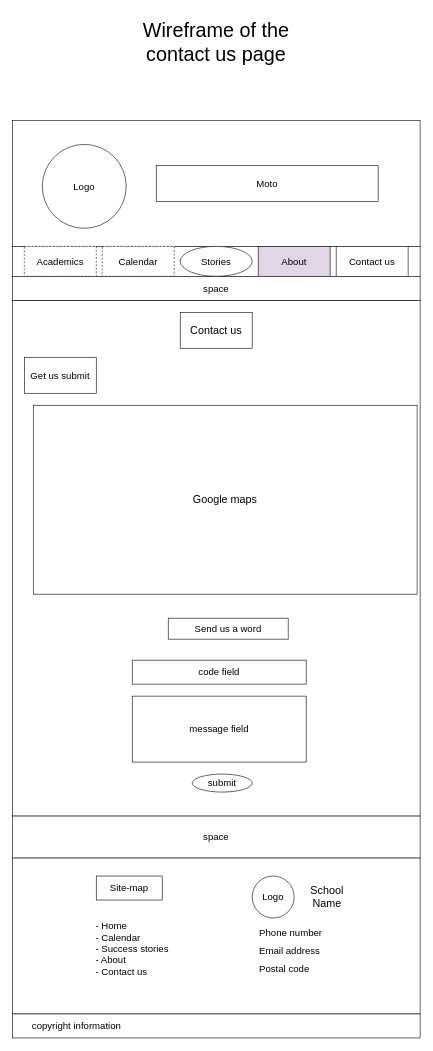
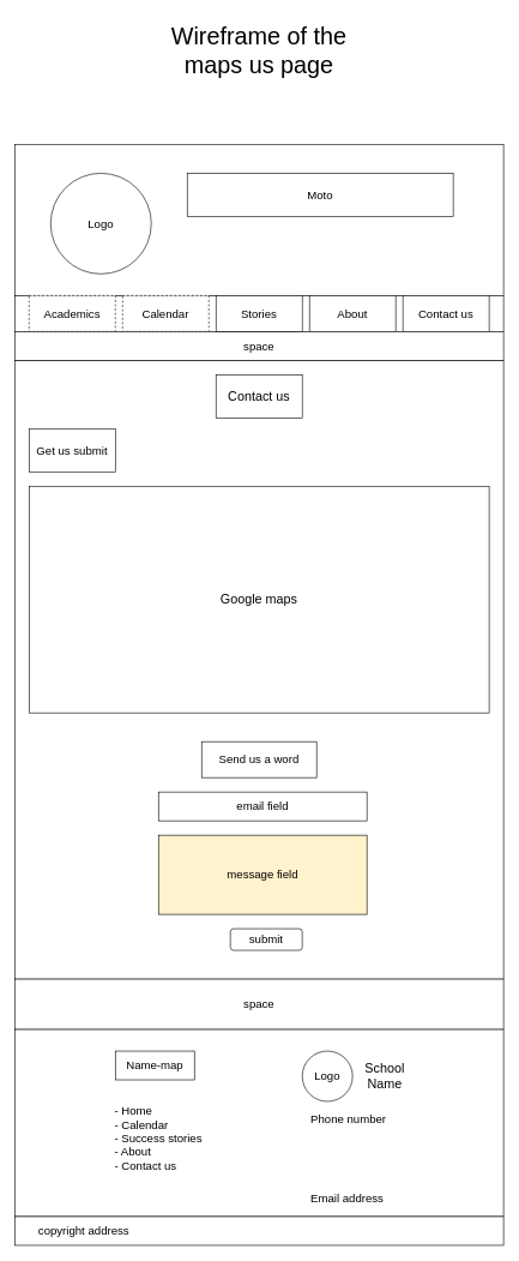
  <mxCell id="0" />
  <mxCell id="1" parent="0" />
  <mxCell id="2" value="" style="rounded=0;whiteSpace=wrap;html=1;strokeWidth=1;fontSize=18;" parent="1" vertex="1"><mxGeometry x="20" y="500" width="680" height="860" as="geometry" /></mxCell>
- <mxCell id="3" value="&lt;font style=&quot;font-size: 33px;&quot;&gt;Wireframe of the contact us page&lt;/font&gt;" style="text;html=1;strokeColor=none;fillColor=none;align=center;verticalAlign=middle;whiteSpace=wrap;rounded=0;fontSize=16;" parent="1" vertex="1"><mxGeometry x="200" y="20" width="320" height="100" as="geometry" /></mxCell>
+ <mxCell id="3" value="&lt;font style=&quot;font-size: 33px;&quot;&gt;Wireframe of the maps us page&lt;/font&gt;" style="text;html=1;strokeColor=none;fillColor=none;align=center;verticalAlign=middle;whiteSpace=wrap;rounded=0;fontSize=16;" parent="1" vertex="1"><mxGeometry x="200" y="20" width="320" height="100" as="geometry" /></mxCell>
  <mxCell id="4" value="" style="rounded=0;whiteSpace=wrap;html=1;" parent="1" vertex="1"><mxGeometry x="20" y="200" width="680" height="210" as="geometry" /></mxCell>
  <mxCell id="5" value="&lt;font style=&quot;font-size: 16px;&quot;&gt;Logo&lt;/font&gt;" style="ellipse;whiteSpace=wrap;html=1;aspect=fixed;" parent="1" vertex="1"><mxGeometry x="70" y="240" width="140" height="140" as="geometry" /></mxCell>
- <mxCell id="6" value="Moto" style="rounded=0;whiteSpace=wrap;html=1;fontSize=16;" parent="1" vertex="1"><mxGeometry x="260" y="275" width="370" height="60" as="geometry" /></mxCell>
+ <mxCell id="6" value="Moto" style="rounded=0;whiteSpace=wrap;html=1;fontSize=16;" parent="1" vertex="1"><mxGeometry x="260" y="240" width="370" height="60" as="geometry" /></mxCell>
  <mxCell id="7" value="" style="rounded=0;whiteSpace=wrap;html=1;fontSize=16;" parent="1" vertex="1"><mxGeometry x="20" y="410" width="680" height="50" as="geometry" /></mxCell>
  <mxCell id="8" value="Academics" style="rounded=0;whiteSpace=wrap;html=1;fontSize=16;dashed=1;" parent="1" vertex="1"><mxGeometry x="40" y="410" width="120" height="50" as="geometry" /></mxCell>
  <mxCell id="9" value="Calendar" style="rounded=0;whiteSpace=wrap;html=1;fontSize=16;dashed=1;" parent="1" vertex="1"><mxGeometry x="170" y="410" width="120" height="50" as="geometry" /></mxCell>
- <mxCell id="10" value="About" style="rounded=0;whiteSpace=wrap;html=1;fontSize=16;fillColor=#e1d5e7;" parent="1" vertex="1"><mxGeometry x="430" y="410" width="120" height="50" as="geometry" /></mxCell>
+ <mxCell id="10" value="About" style="rounded=0;whiteSpace=wrap;html=1;fontSize=16;" parent="1" vertex="1"><mxGeometry x="430" y="410" width="120" height="50" as="geometry" /></mxCell>
  <mxCell id="11" value="Contact us" style="rounded=0;whiteSpace=wrap;html=1;fontSize=16;" parent="1" vertex="1"><mxGeometry x="560" y="410" width="120" height="50" as="geometry" /></mxCell>
  <mxCell id="12" value="space" style="rounded=0;whiteSpace=wrap;html=1;fontSize=16;" parent="1" vertex="1"><mxGeometry x="20" y="460" width="680" height="40" as="geometry" /></mxCell>
- <mxCell id="13" value="Stories" style="ellipse;whiteSpace=wrap;html=1;fontSize=16;" parent="1" vertex="1"><mxGeometry x="300" y="410" width="120" height="50" as="geometry" /></mxCell>
+ <mxCell id="13" value="Stories" style="rounded=0;whiteSpace=wrap;html=1;fontSize=16;" parent="1" vertex="1"><mxGeometry x="300" y="410" width="120" height="50" as="geometry" /></mxCell>
  <mxCell id="14" value="Get us submit" style="rounded=0;whiteSpace=wrap;html=1;strokeWidth=1;fontSize=16;" parent="1" vertex="1"><mxGeometry x="40" y="595" width="120" height="60" as="geometry" /></mxCell>
- <mxCell id="15" value="Google maps" style="rounded=0;whiteSpace=wrap;html=1;strokeWidth=1;fontSize=18;" parent="1" vertex="1"><mxGeometry x="55" y="675" width="640" height="315" as="geometry" /></mxCell>
+ <mxCell id="15" value="Google maps" style="rounded=0;whiteSpace=wrap;html=1;strokeWidth=1;fontSize=18;" parent="1" vertex="1"><mxGeometry x="40" y="675" width="640" height="315" as="geometry" /></mxCell>
  <mxCell id="16" value="space" style="rounded=0;whiteSpace=wrap;html=1;fontSize=16;" parent="1" vertex="1"><mxGeometry x="20" y="1360" width="680" height="70" as="geometry" /></mxCell>
  <mxCell id="17" value="" style="rounded=0;whiteSpace=wrap;html=1;fontSize=16;" parent="1" vertex="1"><mxGeometry x="20" y="1430" width="680" height="260" as="geometry" /></mxCell>
- <mxCell id="18" value="Site-map" style="rounded=0;whiteSpace=wrap;html=1;fontSize=16;" parent="1" vertex="1"><mxGeometry x="160" y="1460" width="110" height="40" as="geometry" /></mxCell>
+ <mxCell id="18" value="Name-map" style="rounded=0;whiteSpace=wrap;html=1;fontSize=16;" parent="1" vertex="1"><mxGeometry x="160" y="1460" width="110" height="40" as="geometry" /></mxCell>
  <mxCell id="19" value="&lt;div align=&quot;left&quot;&gt;- Home&lt;/div&gt;&lt;div align=&quot;left&quot;&gt;- Calendar&lt;/div&gt;&lt;div align=&quot;left&quot;&gt;- Success stories&lt;br&gt;&lt;/div&gt;&lt;div align=&quot;left&quot;&gt;- About&lt;/div&gt;&lt;div align=&quot;left&quot;&gt;- Contact us&lt;/div&gt;&lt;div&gt;&lt;br&gt;&lt;/div&gt;&lt;div&gt;&lt;br&gt;&lt;/div&gt;" style="text;html=1;strokeColor=none;fillColor=none;align=center;verticalAlign=middle;whiteSpace=wrap;rounded=0;fontSize=16;" parent="1" vertex="1"><mxGeometry x="150" y="1530" width="140" height="140" as="geometry" /></mxCell>
  <mxCell id="20" value="Logo" style="ellipse;whiteSpace=wrap;html=1;aspect=fixed;fontSize=16;" parent="1" vertex="1"><mxGeometry x="420" y="1460" width="70" height="70" as="geometry" /></mxCell>
- <mxCell id="21" value="&lt;font style=&quot;font-size: 18px;&quot;&gt;School Name&lt;/font&gt;" style="text;html=1;strokeColor=none;fillColor=none;align=center;verticalAlign=middle;whiteSpace=wrap;rounded=0;fontSize=16;" parent="1" vertex="1"><mxGeometry x="500" y="1465" width="90" height="60" as="geometry" /></mxCell>
+ <mxCell id="21" value="&lt;font style=&quot;font-size: 18px;&quot;&gt;School Name&lt;/font&gt;" style="text;html=1;strokeColor=none;fillColor=none;align=center;verticalAlign=middle;whiteSpace=wrap;rounded=0;fontSize=16;" parent="1" vertex="1"><mxGeometry x="490" y="1465" width="90" height="60" as="geometry" /></mxCell>
  <mxCell id="22" value="&lt;div align=&quot;left&quot;&gt;&lt;font style=&quot;font-size: 16px;&quot;&gt;Phone number&lt;/font&gt;&lt;/div&gt;" style="text;html=1;strokeColor=none;fillColor=none;align=left;verticalAlign=middle;whiteSpace=wrap;rounded=0;fontSize=18;" parent="1" vertex="1"><mxGeometry x="430" y="1540" width="135" height="30" as="geometry" /></mxCell>
- <mxCell id="23" value="&lt;div style=&quot;font-size: 16px;&quot; align=&quot;left&quot;&gt;&lt;font style=&quot;font-size: 16px;&quot;&gt;Email address&lt;br&gt;&lt;/font&gt;&lt;/div&gt;" style="text;html=1;strokeColor=none;fillColor=none;align=left;verticalAlign=middle;whiteSpace=wrap;rounded=0;fontSize=18;" parent="1" vertex="1"><mxGeometry x="430" y="1570" width="135" height="30" as="geometry" /></mxCell>
- <mxCell id="24" value="&lt;font style=&quot;font-size: 16px;&quot;&gt;Postal code&lt;/font&gt;" style="text;html=1;strokeColor=none;fillColor=none;align=left;verticalAlign=middle;whiteSpace=wrap;rounded=0;fontSize=18;" parent="1" vertex="1"><mxGeometry x="430" y="1600" width="135" height="30" as="geometry" /></mxCell>
- <mxCell id="25" value="&lt;div align=&quot;left&quot;&gt;&amp;nbsp;&amp;nbsp;&amp;nbsp;&amp;nbsp;&amp;nbsp;&amp;nbsp; copyright information&lt;br&gt;&lt;/div&gt;" style="rounded=0;whiteSpace=wrap;html=1;fontSize=16;align=left;" parent="1" vertex="1"><mxGeometry x="20" y="1690" width="680" height="40" as="geometry" /></mxCell>
- <mxCell id="26" value="Send us a word" style="rounded=0;whiteSpace=wrap;html=1;fontSize=16;" parent="1" vertex="1"><mxGeometry x="280" y="1030" width="200" height="35" as="geometry" /></mxCell>
- <mxCell id="27" value="code field" style="rounded=0;whiteSpace=wrap;html=1;fontSize=16;" parent="1" vertex="1"><mxGeometry x="220" y="1100" width="290" height="40" as="geometry" /></mxCell>
- <mxCell id="28" value="message field" style="rounded=0;whiteSpace=wrap;html=1;fontSize=16;" parent="1" vertex="1"><mxGeometry x="220" y="1160" width="290" height="110" as="geometry" /></mxCell>
- <mxCell id="29" value="submit" style="ellipse;whiteSpace=wrap;html=1;fontSize=16;" parent="1" vertex="1"><mxGeometry x="320" y="1290" width="100" height="30" as="geometry" /></mxCell>
+ <mxCell id="23" value="&lt;div style=&quot;font-size: 16px;&quot; align=&quot;left&quot;&gt;&lt;font style=&quot;font-size: 16px;&quot;&gt;Email address&lt;br&gt;&lt;/font&gt;&lt;/div&gt;" style="text;html=1;strokeColor=none;fillColor=none;align=left;verticalAlign=middle;whiteSpace=wrap;rounded=0;fontSize=18;" parent="1" vertex="1"><mxGeometry x="430" y="1650" width="135" height="30" as="geometry" /></mxCell>
+ <mxCell id="25" value="&lt;div align=&quot;left&quot;&gt;&amp;nbsp;&amp;nbsp;&amp;nbsp;&amp;nbsp;&amp;nbsp;&amp;nbsp; copyright address&lt;br&gt;&lt;/div&gt;" style="rounded=0;whiteSpace=wrap;html=1;fontSize=16;align=left;" parent="1" vertex="1"><mxGeometry x="20" y="1690" width="680" height="40" as="geometry" /></mxCell>
+ <mxCell id="26" value="Send us a word" style="rounded=0;whiteSpace=wrap;html=1;fontSize=16;" parent="1" vertex="1"><mxGeometry x="280" y="1030" width="160" height="50" as="geometry" /></mxCell>
+ <mxCell id="27" value="email field" style="rounded=0;whiteSpace=wrap;html=1;fontSize=16;" parent="1" vertex="1"><mxGeometry x="220" y="1100" width="290" height="40" as="geometry" /></mxCell>
+ <mxCell id="28" value="message field" style="rounded=0;whiteSpace=wrap;html=1;fontSize=16;fillColor=#fff2cc;" parent="1" vertex="1"><mxGeometry x="220" y="1160" width="290" height="110" as="geometry" /></mxCell>
+ <mxCell id="29" value="submit" style="rounded=1;whiteSpace=wrap;html=1;fontSize=16;" parent="1" vertex="1"><mxGeometry x="320" y="1290" width="100" height="30" as="geometry" /></mxCell>
  <mxCell id="30" value="&lt;font style=&quot;font-size: 18px;&quot;&gt;Contact us&lt;/font&gt;" style="rounded=0;whiteSpace=wrap;html=1;strokeWidth=1;fontSize=16;" parent="1" vertex="1"><mxGeometry x="300" y="520" width="120" height="60" as="geometry" /></mxCell>
